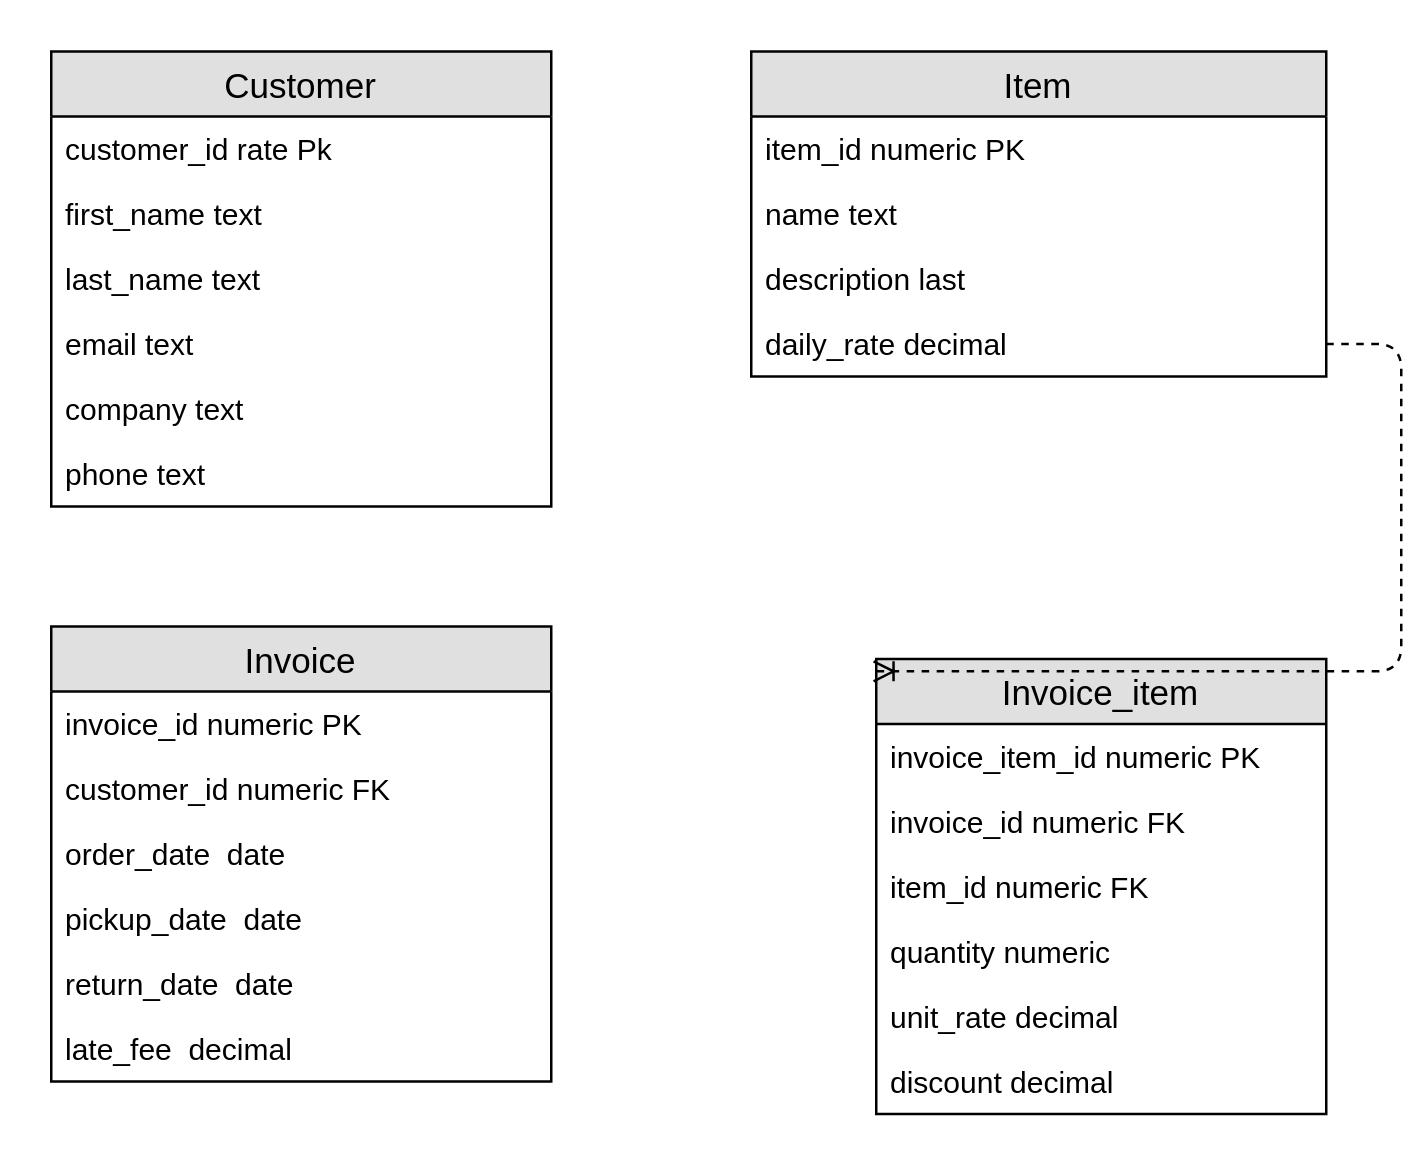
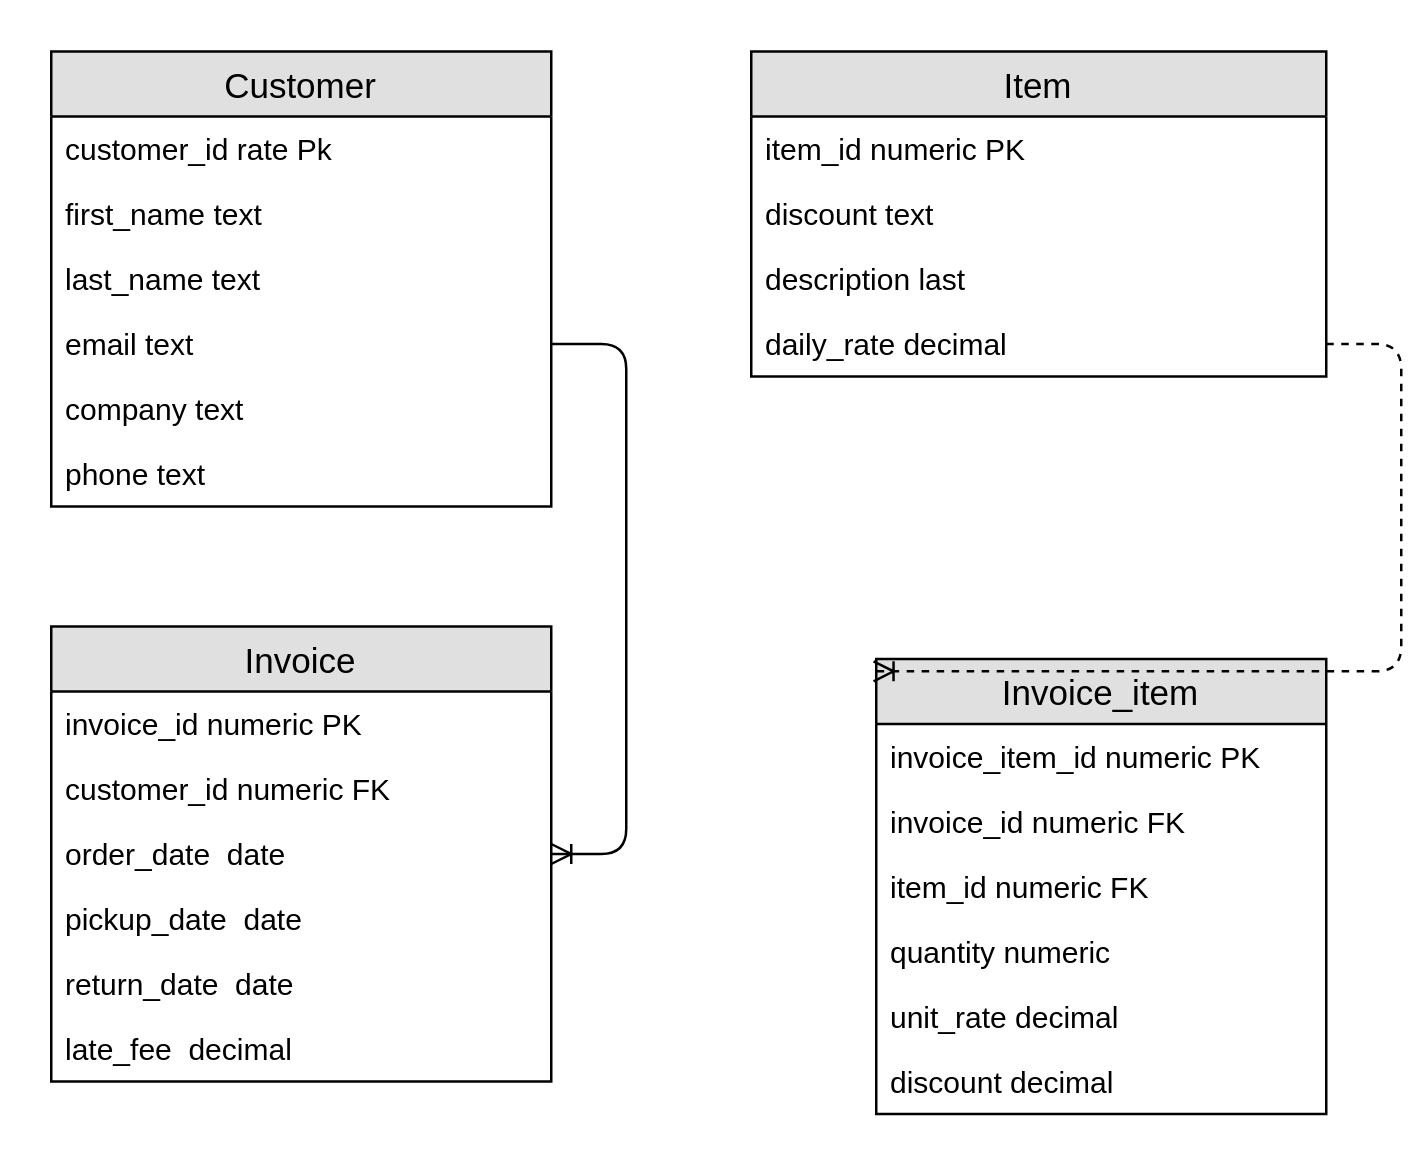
  <mxCell id="0" />
  <mxCell id="1" parent="0" />
  <mxCell id="2" value="Customer" style="swimlane;fontStyle=0;childLayout=stackLayout;horizontal=1;startSize=26;fillColor=#e0e0e0;horizontalStack=0;resizeParent=1;resizeParentMax=0;resizeLast=0;collapsible=1;marginBottom=0;swimlaneFillColor=#ffffff;align=center;fontSize=14;" vertex="1" parent="1"><mxGeometry x="20" y="20" width="200" height="182" as="geometry" /></mxCell>
  <mxCell id="3" value="customer_id rate Pk" style="text;strokeColor=none;fillColor=none;spacingLeft=4;spacingRight=4;overflow=hidden;rotatable=0;points=[[0,0.5],[1,0.5]];portConstraint=eastwest;fontSize=12;" vertex="1" parent="2"><mxGeometry y="26" width="200" height="26" as="geometry" /></mxCell>
  <mxCell id="4" value="first_name text" style="text;strokeColor=none;fillColor=none;spacingLeft=4;spacingRight=4;overflow=hidden;rotatable=0;points=[[0,0.5],[1,0.5]];portConstraint=eastwest;fontSize=12;" vertex="1" parent="2"><mxGeometry y="52" width="200" height="26" as="geometry" /></mxCell>
  <mxCell id="5" value="last_name text" style="text;strokeColor=none;fillColor=none;spacingLeft=4;spacingRight=4;overflow=hidden;rotatable=0;points=[[0,0.5],[1,0.5]];portConstraint=eastwest;fontSize=12;" vertex="1" parent="2"><mxGeometry y="78" width="200" height="26" as="geometry" /></mxCell>
  <mxCell id="6" value="email text" style="text;strokeColor=none;fillColor=none;spacingLeft=4;spacingRight=4;overflow=hidden;rotatable=0;points=[[0,0.5],[1,0.5]];portConstraint=eastwest;fontSize=12;" vertex="1" parent="2"><mxGeometry y="104" width="200" height="26" as="geometry" /></mxCell>
  <mxCell id="7" value="company text" style="text;strokeColor=none;fillColor=none;spacingLeft=4;spacingRight=4;overflow=hidden;rotatable=0;points=[[0,0.5],[1,0.5]];portConstraint=eastwest;fontSize=12;" vertex="1" parent="2"><mxGeometry y="130" width="200" height="26" as="geometry" /></mxCell>
  <mxCell id="8" value="phone text" style="text;strokeColor=none;fillColor=none;spacingLeft=4;spacingRight=4;overflow=hidden;rotatable=0;points=[[0,0.5],[1,0.5]];portConstraint=eastwest;fontSize=12;" vertex="1" parent="2"><mxGeometry y="156" width="200" height="26" as="geometry" /></mxCell>
  <mxCell id="9" value="Item" style="swimlane;fontStyle=0;childLayout=stackLayout;horizontal=1;startSize=26;fillColor=#e0e0e0;horizontalStack=0;resizeParent=1;resizeParentMax=0;resizeLast=0;collapsible=1;marginBottom=0;swimlaneFillColor=#ffffff;align=center;fontSize=14;" vertex="1" parent="1"><mxGeometry x="300" y="20" width="230" height="130" as="geometry" /></mxCell>
  <mxCell id="10" value="item_id numeric PK" style="text;strokeColor=none;fillColor=none;spacingLeft=4;spacingRight=4;overflow=hidden;rotatable=0;points=[[0,0.5],[1,0.5]];portConstraint=eastwest;fontSize=12;" vertex="1" parent="9"><mxGeometry y="26" width="230" height="26" as="geometry" /></mxCell>
- <mxCell id="11" value="name text" style="text;strokeColor=none;fillColor=none;spacingLeft=4;spacingRight=4;overflow=hidden;rotatable=0;points=[[0,0.5],[1,0.5]];portConstraint=eastwest;fontSize=12;" vertex="1" parent="9"><mxGeometry y="52" width="230" height="26" as="geometry" /></mxCell>
+ <mxCell id="11" value="discount text" style="text;strokeColor=none;fillColor=none;spacingLeft=4;spacingRight=4;overflow=hidden;rotatable=0;points=[[0,0.5],[1,0.5]];portConstraint=eastwest;fontSize=12;" vertex="1" parent="9"><mxGeometry y="52" width="230" height="26" as="geometry" /></mxCell>
  <mxCell id="12" value="description last" style="text;strokeColor=none;fillColor=none;spacingLeft=4;spacingRight=4;overflow=hidden;rotatable=0;points=[[0,0.5],[1,0.5]];portConstraint=eastwest;fontSize=12;" vertex="1" parent="9"><mxGeometry y="78" width="230" height="26" as="geometry" /></mxCell>
  <mxCell id="13" value="daily_rate decimal" style="text;strokeColor=none;fillColor=none;spacingLeft=4;spacingRight=4;overflow=hidden;rotatable=0;points=[[0,0.5],[1,0.5]];portConstraint=eastwest;fontSize=12;" vertex="1" parent="9"><mxGeometry y="104" width="230" height="26" as="geometry" /></mxCell>
  <mxCell id="14" value="Invoice" style="swimlane;fontStyle=0;childLayout=stackLayout;horizontal=1;startSize=26;fillColor=#e0e0e0;horizontalStack=0;resizeParent=1;resizeParentMax=0;resizeLast=0;collapsible=1;marginBottom=0;swimlaneFillColor=#ffffff;align=center;fontSize=14;" vertex="1" parent="1"><mxGeometry x="20" y="250" width="200" height="182" as="geometry" /></mxCell>
  <mxCell id="15" value="invoice_id numeric PK" style="text;strokeColor=none;fillColor=none;spacingLeft=4;spacingRight=4;overflow=hidden;rotatable=0;points=[[0,0.5],[1,0.5]];portConstraint=eastwest;fontSize=12;" vertex="1" parent="14"><mxGeometry y="26" width="200" height="26" as="geometry" /></mxCell>
  <mxCell id="16" value="customer_id numeric FK" style="text;strokeColor=none;fillColor=none;spacingLeft=4;spacingRight=4;overflow=hidden;rotatable=0;points=[[0,0.5],[1,0.5]];portConstraint=eastwest;fontSize=12;" vertex="1" parent="14"><mxGeometry y="52" width="200" height="26" as="geometry" /></mxCell>
  <mxCell id="17" value="order_date  date" style="text;strokeColor=none;fillColor=none;spacingLeft=4;spacingRight=4;overflow=hidden;rotatable=0;points=[[0,0.5],[1,0.5]];portConstraint=eastwest;fontSize=12;" vertex="1" parent="14"><mxGeometry y="78" width="200" height="26" as="geometry" /></mxCell>
  <mxCell id="18" value="pickup_date  date" style="text;strokeColor=none;fillColor=none;spacingLeft=4;spacingRight=4;overflow=hidden;rotatable=0;points=[[0,0.5],[1,0.5]];portConstraint=eastwest;fontSize=12;" vertex="1" parent="14"><mxGeometry y="104" width="200" height="26" as="geometry" /></mxCell>
  <mxCell id="19" value="return_date  date" style="text;strokeColor=none;fillColor=none;spacingLeft=4;spacingRight=4;overflow=hidden;rotatable=0;points=[[0,0.5],[1,0.5]];portConstraint=eastwest;fontSize=12;" vertex="1" parent="14"><mxGeometry y="130" width="200" height="26" as="geometry" /></mxCell>
  <mxCell id="20" value="late_fee  decimal" style="text;strokeColor=none;fillColor=none;spacingLeft=4;spacingRight=4;overflow=hidden;rotatable=0;points=[[0,0.5],[1,0.5]];portConstraint=eastwest;fontSize=12;" vertex="1" parent="14"><mxGeometry y="156" width="200" height="26" as="geometry" /></mxCell>
  <mxCell id="21" value="Invoice_item" style="swimlane;fontStyle=0;childLayout=stackLayout;horizontal=1;startSize=26;fillColor=#e0e0e0;horizontalStack=0;resizeParent=1;resizeParentMax=0;resizeLast=0;collapsible=1;marginBottom=0;swimlaneFillColor=#ffffff;align=center;fontSize=14;" vertex="1" parent="1"><mxGeometry x="350" y="263" width="180" height="182" as="geometry" /></mxCell>
  <mxCell id="22" value="invoice_item_id numeric PK" style="text;strokeColor=none;fillColor=none;spacingLeft=4;spacingRight=4;overflow=hidden;rotatable=0;points=[[0,0.5],[1,0.5]];portConstraint=eastwest;fontSize=12;" vertex="1" parent="21"><mxGeometry y="26" width="180" height="26" as="geometry" /></mxCell>
  <mxCell id="23" value="invoice_id numeric FK" style="text;strokeColor=none;fillColor=none;spacingLeft=4;spacingRight=4;overflow=hidden;rotatable=0;points=[[0,0.5],[1,0.5]];portConstraint=eastwest;fontSize=12;" vertex="1" parent="21"><mxGeometry y="52" width="180" height="26" as="geometry" /></mxCell>
  <mxCell id="24" value="item_id numeric FK" style="text;strokeColor=none;fillColor=none;spacingLeft=4;spacingRight=4;overflow=hidden;rotatable=0;points=[[0,0.5],[1,0.5]];portConstraint=eastwest;fontSize=12;" vertex="1" parent="21"><mxGeometry y="78" width="180" height="26" as="geometry" /></mxCell>
  <mxCell id="25" value="quantity numeric" style="text;strokeColor=none;fillColor=none;spacingLeft=4;spacingRight=4;overflow=hidden;rotatable=0;points=[[0,0.5],[1,0.5]];portConstraint=eastwest;fontSize=12;" vertex="1" parent="21"><mxGeometry y="104" width="180" height="26" as="geometry" /></mxCell>
  <mxCell id="26" value="unit_rate decimal" style="text;strokeColor=none;fillColor=none;spacingLeft=4;spacingRight=4;overflow=hidden;rotatable=0;points=[[0,0.5],[1,0.5]];portConstraint=eastwest;fontSize=12;" vertex="1" parent="21"><mxGeometry y="130" width="180" height="26" as="geometry" /></mxCell>
  <mxCell id="27" value="discount decimal" style="text;strokeColor=none;fillColor=none;spacingLeft=4;spacingRight=4;overflow=hidden;rotatable=0;points=[[0,0.5],[1,0.5]];portConstraint=eastwest;fontSize=12;" vertex="1" parent="21"><mxGeometry y="156" width="180" height="26" as="geometry" /></mxCell>
+ <mxCell id="28" value="" style="edgeStyle=entityRelationEdgeStyle;fontSize=12;html=1;endArrow=ERoneToMany;exitX=1;exitY=0.5;exitDx=0;exitDy=0;" edge="1" parent="1" source="6" target="14"><mxGeometry width="100" height="100" relative="1" as="geometry"><mxPoint x="200" y="224" as="sourcePoint" /><mxPoint x="300" y="124" as="targetPoint" /></mxGeometry></mxCell>
  <mxCell id="29" value="" style="edgeStyle=entityRelationEdgeStyle;fontSize=12;html=1;endArrow=ERoneToMany;entryX=-0.006;entryY=0.027;entryDx=0;entryDy=0;entryPerimeter=0;dashed=1;" edge="1" parent="1" source="13" target="21"><mxGeometry width="100" height="100" relative="1" as="geometry"><mxPoint x="270" y="160" as="sourcePoint" /><mxPoint x="370" y="169.5" as="targetPoint" /></mxGeometry></mxCell>
